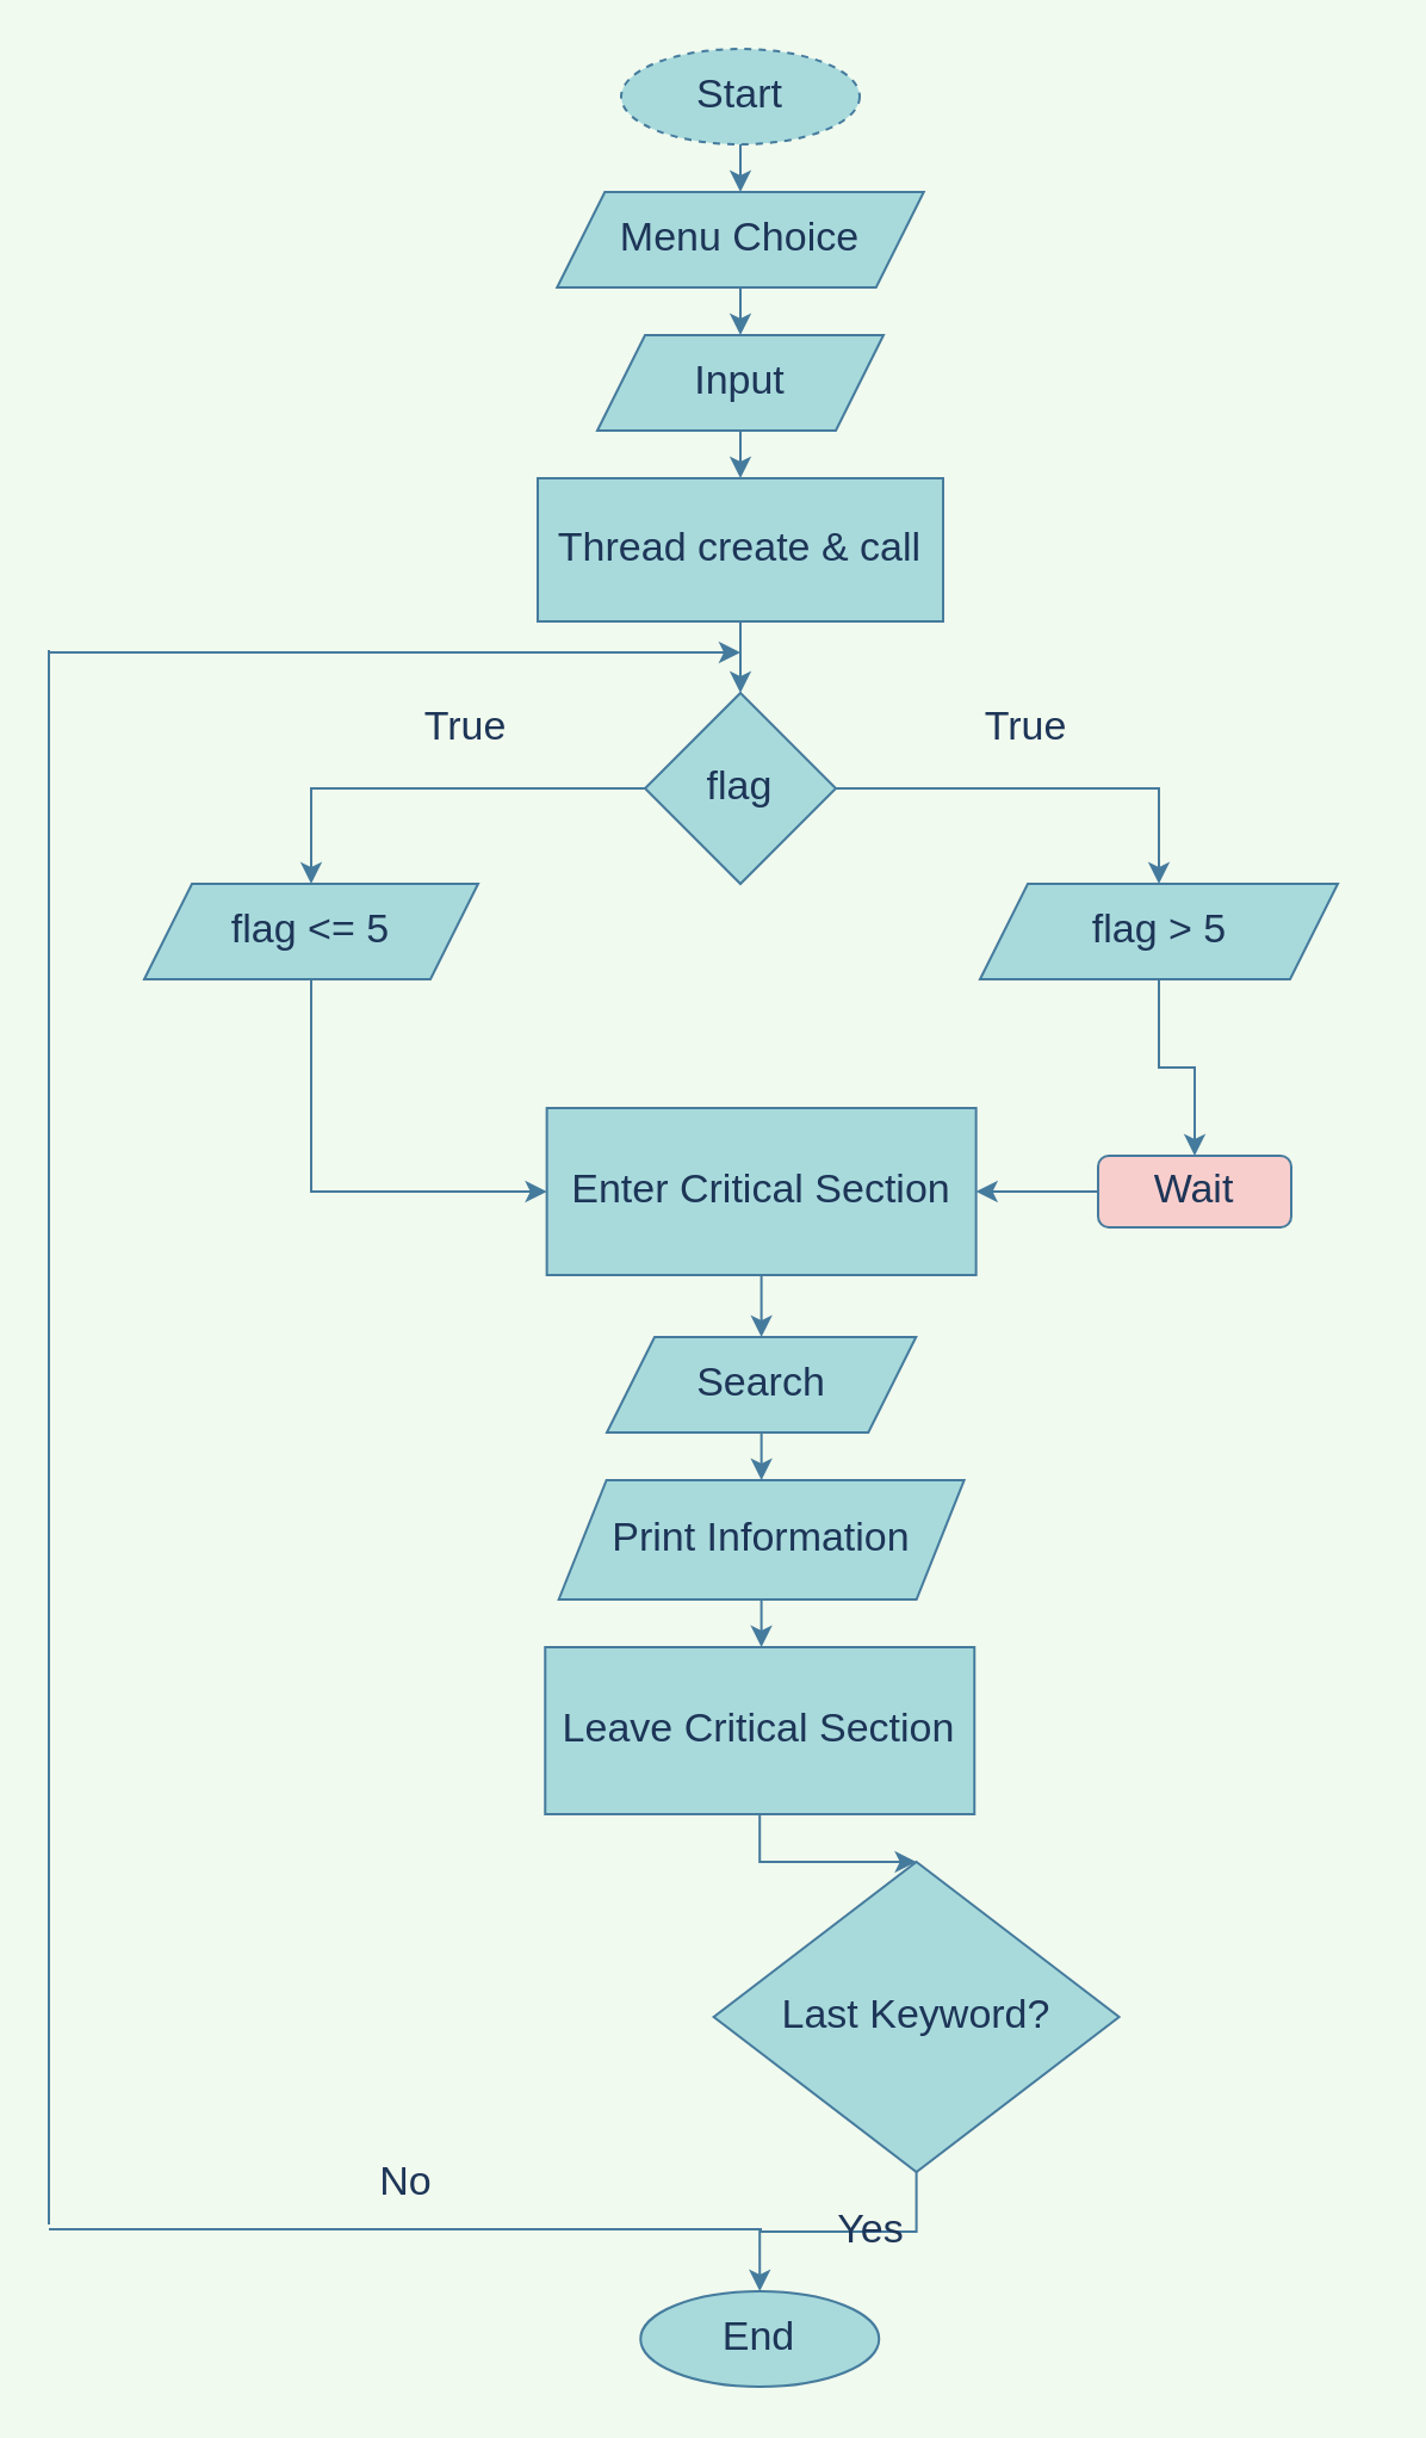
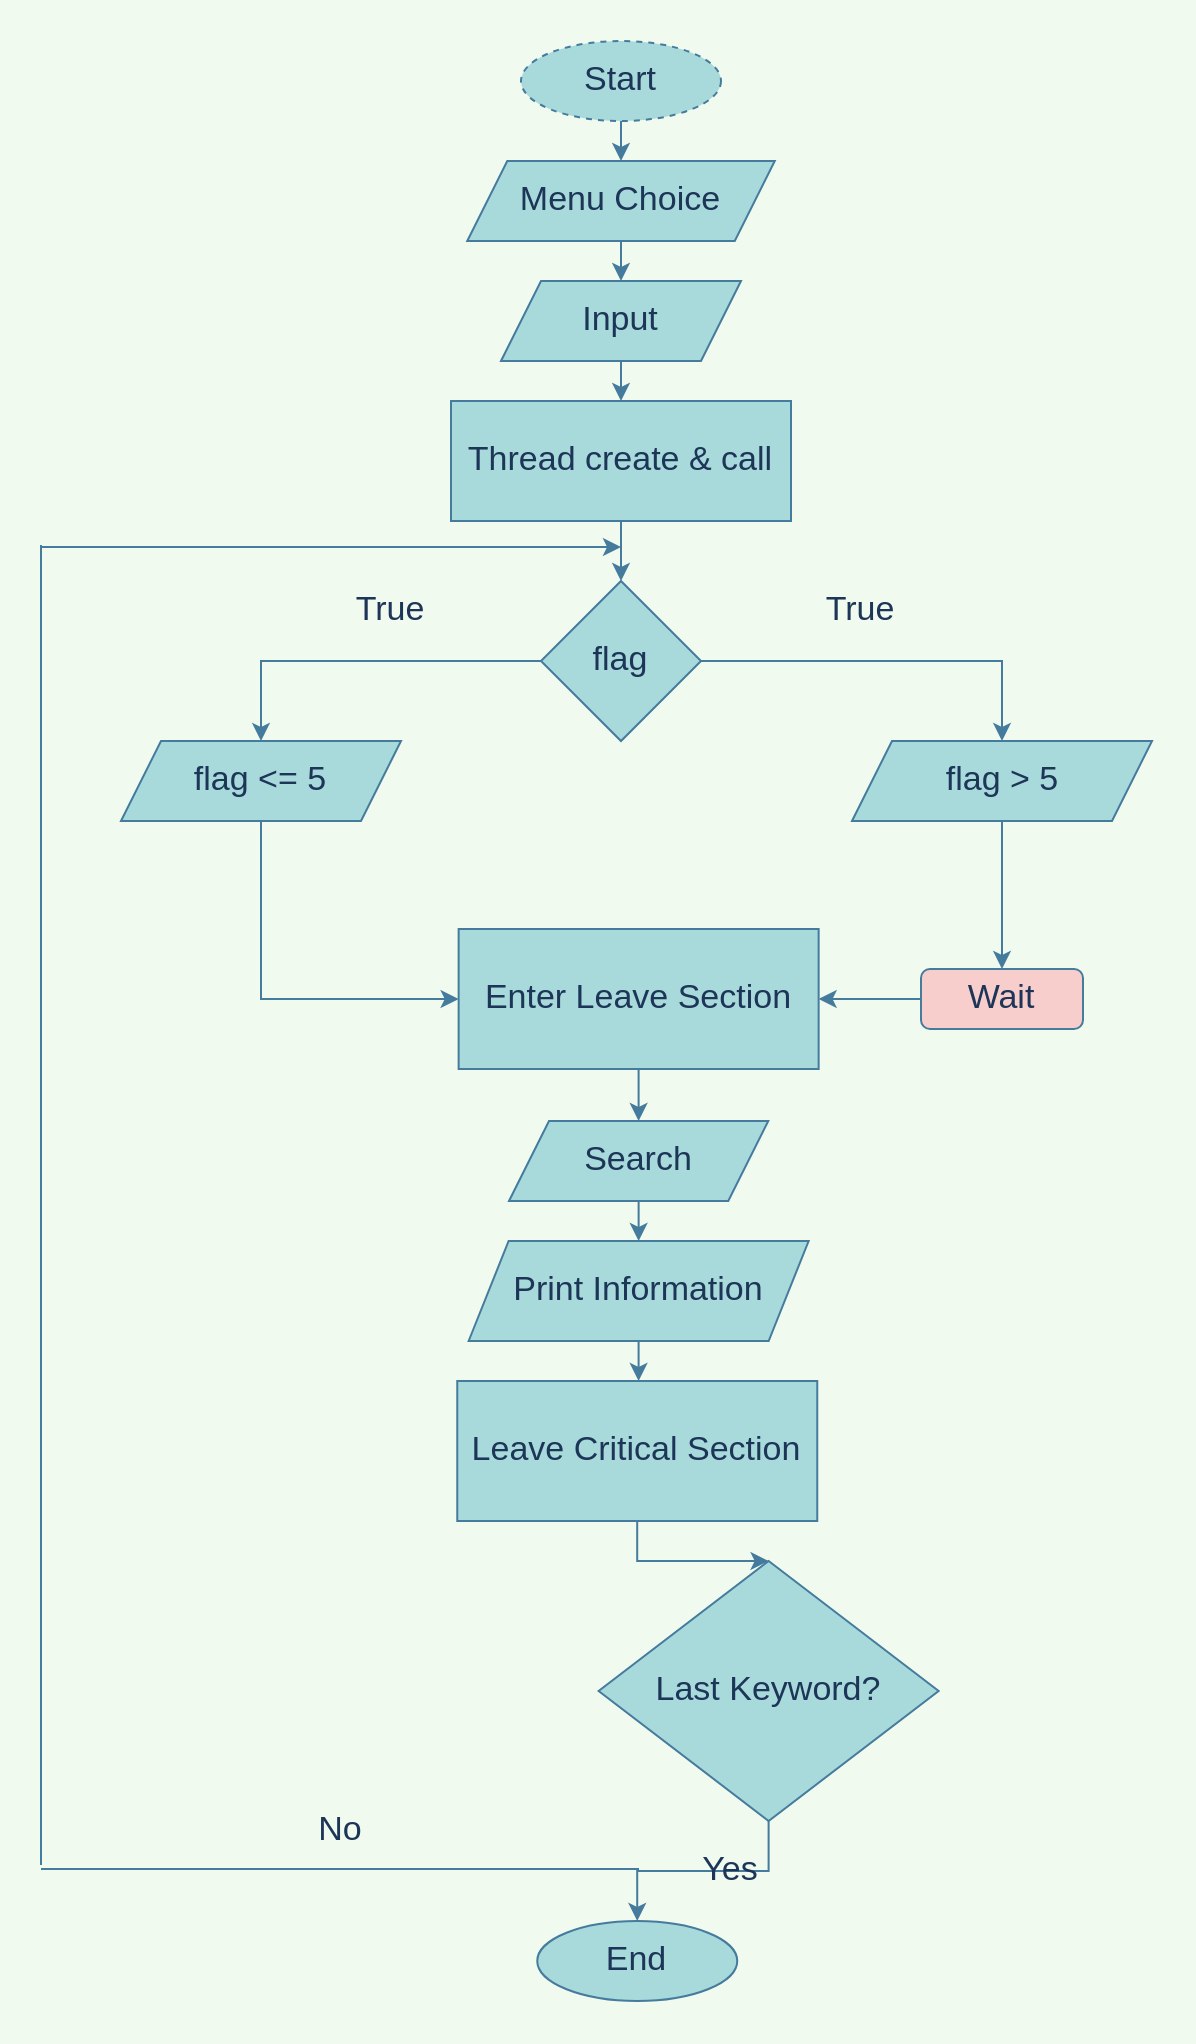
  <mxCell id="0" />
  <mxCell id="1" parent="0" />
  <mxCell id="2" style="edgeStyle=orthogonalEdgeStyle;rounded=0;orthogonalLoop=1;jettySize=auto;html=1;exitX=0.5;exitY=1;exitDx=0;exitDy=0;entryX=0.5;entryY=0;entryDx=0;entryDy=0;labelBackgroundColor=#F1FAEE;strokeColor=#457B9D;fontColor=#1D3557;fontSize=17;labelBorderColor=none;" parent="1" source="3" target="5" edge="1"><mxGeometry relative="1" as="geometry" /></mxCell>
  <mxCell id="3" value="&lt;font style=&quot;font-size: 17px;&quot;&gt;Start&lt;/font&gt;" style="ellipse;whiteSpace=wrap;html=1;fillColor=#A8DADC;strokeColor=#457B9D;fontColor=#1D3557;fontSize=17;labelBorderColor=none;dashed=1;" parent="1" vertex="1"><mxGeometry x="260" y="20" width="100" height="40" as="geometry" /></mxCell>
  <mxCell id="4" style="edgeStyle=orthogonalEdgeStyle;rounded=0;orthogonalLoop=1;jettySize=auto;html=1;exitX=0.5;exitY=1;exitDx=0;exitDy=0;entryX=0.5;entryY=0;entryDx=0;entryDy=0;fontSize=17;labelBackgroundColor=#F1FAEE;strokeColor=#457B9D;fontColor=#1D3557;labelBorderColor=none;" edge="1" parent="1" source="5" target="20"><mxGeometry relative="1" as="geometry" /></mxCell>
  <mxCell id="5" value="&lt;font style=&quot;font-size: 17px;&quot;&gt;Menu Choice&lt;/font&gt;" style="shape=parallelogram;perimeter=parallelogramPerimeter;whiteSpace=wrap;html=1;fixedSize=1;fillColor=#A8DADC;strokeColor=#457B9D;fontColor=#1D3557;fontSize=17;labelBorderColor=none;" parent="1" vertex="1"><mxGeometry x="233.13" y="80" width="153.75" height="40" as="geometry" /></mxCell>
  <mxCell id="6" style="edgeStyle=orthogonalEdgeStyle;rounded=0;orthogonalLoop=1;jettySize=auto;html=1;exitX=0.5;exitY=1;exitDx=0;exitDy=0;entryX=0.5;entryY=0;entryDx=0;entryDy=0;labelBackgroundColor=#F1FAEE;strokeColor=#457B9D;fontColor=#1D3557;fontSize=17;labelBorderColor=none;" parent="1" source="7" target="9" edge="1"><mxGeometry relative="1" as="geometry" /></mxCell>
- <mxCell id="7" value="&lt;font style=&quot;font-size: 17px;&quot;&gt;flag &amp;gt; 5&lt;/font&gt;" style="shape=parallelogram;perimeter=parallelogramPerimeter;whiteSpace=wrap;html=1;fixedSize=1;fillColor=#A8DADC;strokeColor=#457B9D;fontColor=#1D3557;fontSize=17;labelBorderColor=none;" parent="1" vertex="1"><mxGeometry x="410.5" y="370" width="150" height="40" as="geometry" /></mxCell>
+ <mxCell id="7" value="&lt;font style=&quot;font-size: 17px;&quot;&gt;flag &amp;gt; 5&lt;/font&gt;" style="shape=parallelogram;perimeter=parallelogramPerimeter;whiteSpace=wrap;html=1;fixedSize=1;fillColor=#A8DADC;strokeColor=#457B9D;fontColor=#1D3557;fontSize=17;labelBorderColor=none;" parent="1" vertex="1"><mxGeometry x="425.5" y="370" width="150" height="40" as="geometry" /></mxCell>
  <mxCell id="8" value="" style="edgeStyle=orthogonalEdgeStyle;rounded=0;orthogonalLoop=1;jettySize=auto;html=1;fontSize=17;labelBackgroundColor=#F1FAEE;strokeColor=#457B9D;fontColor=#1D3557;labelBorderColor=none;" edge="1" parent="1" source="9" target="27"><mxGeometry relative="1" as="geometry" /></mxCell>
  <mxCell id="9" value="&lt;font style=&quot;font-size: 17px;&quot;&gt;Wait&lt;/font&gt;" style="rounded=1;whiteSpace=wrap;html=1;fontSize=17;glass=0;strokeWidth=1;shadow=0;fillColor=#f8cecc;strokeColor=#457B9D;fontColor=#1D3557;labelBorderColor=none;" parent="1" vertex="1"><mxGeometry x="460" y="484" width="81" height="30" as="geometry" /></mxCell>
  <mxCell id="10" style="edgeStyle=orthogonalEdgeStyle;rounded=0;orthogonalLoop=1;jettySize=auto;html=1;exitX=0.5;exitY=1;exitDx=0;exitDy=0;entryX=0.5;entryY=0;entryDx=0;entryDy=0;fontSize=17;labelBackgroundColor=#F1FAEE;strokeColor=#457B9D;fontColor=#1D3557;labelBorderColor=none;" edge="1" parent="1" source="11" target="14"><mxGeometry relative="1" as="geometry" /></mxCell>
  <mxCell id="11" value="&lt;font style=&quot;font-size: 17px;&quot;&gt;Search&lt;/font&gt;" style="shape=parallelogram;perimeter=parallelogramPerimeter;whiteSpace=wrap;html=1;fixedSize=1;fillColor=#A8DADC;strokeColor=#457B9D;fontColor=#1D3557;fontSize=17;labelBorderColor=none;" parent="1" vertex="1"><mxGeometry x="254" y="560" width="129.63" height="40" as="geometry" /></mxCell>
  <mxCell id="12" value="&lt;font style=&quot;font-size: 17px;&quot;&gt;End&lt;/font&gt;" style="ellipse;whiteSpace=wrap;html=1;fillColor=#A8DADC;strokeColor=#457B9D;fontColor=#1D3557;fontSize=17;labelBorderColor=none;" parent="1" vertex="1"><mxGeometry x="268.13" y="960" width="100" height="40" as="geometry" /></mxCell>
  <mxCell id="13" value="" style="edgeStyle=orthogonalEdgeStyle;rounded=0;orthogonalLoop=1;jettySize=auto;html=1;fontSize=17;labelBackgroundColor=#F1FAEE;strokeColor=#457B9D;fontColor=#1D3557;labelBorderColor=none;" edge="1" parent="1" source="14" target="25"><mxGeometry relative="1" as="geometry" /></mxCell>
  <mxCell id="14" value="&lt;font style=&quot;font-size: 17px;&quot;&gt;Print Information&lt;/font&gt;" style="shape=parallelogram;perimeter=parallelogramPerimeter;whiteSpace=wrap;html=1;fixedSize=1;fontSize=17;fillColor=#A8DADC;strokeColor=#457B9D;fontColor=#1D3557;labelBorderColor=none;" vertex="1" parent="1"><mxGeometry x="233.82" y="620" width="170" height="50" as="geometry" /></mxCell>
  <mxCell id="15" style="edgeStyle=orthogonalEdgeStyle;rounded=0;orthogonalLoop=1;jettySize=auto;html=1;fontSize=17;entryX=0;entryY=0.5;entryDx=0;entryDy=0;exitX=0.5;exitY=1;exitDx=0;exitDy=0;labelBackgroundColor=#F1FAEE;strokeColor=#457B9D;fontColor=#1D3557;labelBorderColor=none;" edge="1" parent="1" source="16" target="27"><mxGeometry relative="1" as="geometry"><mxPoint x="190" y="590" as="targetPoint" /></mxGeometry></mxCell>
  <mxCell id="16" value="&lt;font style=&quot;font-size: 17px;&quot;&gt;flag &amp;lt;= 5&lt;/font&gt;" style="shape=parallelogram;perimeter=parallelogramPerimeter;whiteSpace=wrap;html=1;fixedSize=1;fillColor=#A8DADC;strokeColor=#457B9D;fontColor=#1D3557;fontSize=17;labelBorderColor=none;" parent="1" vertex="1"><mxGeometry x="60" y="370" width="140" height="40" as="geometry" /></mxCell>
  <mxCell id="17" value="" style="edgeStyle=orthogonalEdgeStyle;rounded=0;orthogonalLoop=1;jettySize=auto;html=1;fontSize=17;labelBackgroundColor=#F1FAEE;strokeColor=#457B9D;fontColor=#1D3557;labelBorderColor=none;" edge="1" parent="1" source="18" target="23"><mxGeometry relative="1" as="geometry" /></mxCell>
  <mxCell id="18" value="Thread create &amp;amp; call" style="rounded=0;whiteSpace=wrap;html=1;fontSize=17;fillColor=#A8DADC;strokeColor=#457B9D;fontColor=#1D3557;labelBorderColor=none;" vertex="1" parent="1"><mxGeometry x="225" y="200" width="170" height="60" as="geometry" /></mxCell>
  <mxCell id="19" value="" style="edgeStyle=orthogonalEdgeStyle;rounded=0;orthogonalLoop=1;jettySize=auto;html=1;fontSize=17;labelBackgroundColor=#F1FAEE;strokeColor=#457B9D;fontColor=#1D3557;labelBorderColor=none;" edge="1" parent="1" source="20" target="18"><mxGeometry relative="1" as="geometry"><Array as="points"><mxPoint x="313" y="210" /><mxPoint x="320" y="210" /></Array></mxGeometry></mxCell>
  <mxCell id="20" value="Input" style="shape=parallelogram;perimeter=parallelogramPerimeter;whiteSpace=wrap;html=1;fixedSize=1;fontSize=17;fillColor=#A8DADC;strokeColor=#457B9D;fontColor=#1D3557;labelBorderColor=none;" vertex="1" parent="1"><mxGeometry x="250" y="140" width="120" height="40" as="geometry" /></mxCell>
  <mxCell id="21" style="edgeStyle=orthogonalEdgeStyle;rounded=0;orthogonalLoop=1;jettySize=auto;html=1;exitX=0;exitY=0.5;exitDx=0;exitDy=0;entryX=0.5;entryY=0;entryDx=0;entryDy=0;fontSize=17;labelBackgroundColor=#F1FAEE;strokeColor=#457B9D;fontColor=#1D3557;labelBorderColor=none;" edge="1" parent="1" source="23" target="16"><mxGeometry relative="1" as="geometry" /></mxCell>
  <mxCell id="22" style="edgeStyle=orthogonalEdgeStyle;rounded=0;orthogonalLoop=1;jettySize=auto;html=1;entryX=0.5;entryY=0;entryDx=0;entryDy=0;fontSize=17;labelBackgroundColor=#F1FAEE;strokeColor=#457B9D;fontColor=#1D3557;labelBorderColor=none;" edge="1" parent="1" source="23" target="7"><mxGeometry relative="1" as="geometry" /></mxCell>
  <mxCell id="23" value="flag" style="rhombus;whiteSpace=wrap;html=1;fontSize=17;fillColor=#A8DADC;strokeColor=#457B9D;fontColor=#1D3557;labelBorderColor=none;" vertex="1" parent="1"><mxGeometry x="270" y="290" width="80" height="80" as="geometry" /></mxCell>
  <mxCell id="24" value="" style="edgeStyle=orthogonalEdgeStyle;rounded=0;orthogonalLoop=1;jettySize=auto;html=1;fontSize=17;labelBackgroundColor=#F1FAEE;strokeColor=#457B9D;fontColor=#1D3557;labelBorderColor=none;" edge="1" parent="1" source="25" target="34"><mxGeometry relative="1" as="geometry" /></mxCell>
  <mxCell id="25" value="Leave Critical Section" style="rounded=0;whiteSpace=wrap;html=1;fontSize=17;fillColor=#A8DADC;strokeColor=#457B9D;fontColor=#1D3557;labelBorderColor=none;" vertex="1" parent="1"><mxGeometry x="228.13" y="690" width="180" height="70" as="geometry" /></mxCell>
  <mxCell id="26" style="edgeStyle=orthogonalEdgeStyle;rounded=0;orthogonalLoop=1;jettySize=auto;html=1;entryX=0.5;entryY=0;entryDx=0;entryDy=0;fontSize=17;labelBackgroundColor=#F1FAEE;strokeColor=#457B9D;fontColor=#1D3557;labelBorderColor=none;" edge="1" parent="1" source="27" target="11"><mxGeometry relative="1" as="geometry" /></mxCell>
- <mxCell id="27" value="Enter Critical Section" style="rounded=0;whiteSpace=wrap;html=1;fontSize=17;fillColor=#A8DADC;strokeColor=#457B9D;fontColor=#1D3557;labelBorderColor=none;" vertex="1" parent="1"><mxGeometry x="228.82" y="464" width="180" height="70" as="geometry" /></mxCell>
+ <mxCell id="27" value="Enter Leave Section" style="rounded=0;whiteSpace=wrap;html=1;fontSize=17;fillColor=#A8DADC;strokeColor=#457B9D;fontColor=#1D3557;labelBorderColor=none;" vertex="1" parent="1"><mxGeometry x="228.82" y="464" width="180" height="70" as="geometry" /></mxCell>
  <mxCell id="28" value="True" style="text;html=1;strokeColor=none;fillColor=none;align=center;verticalAlign=middle;whiteSpace=wrap;rounded=0;fontSize=17;fontColor=#1D3557;labelBorderColor=none;" vertex="1" parent="1"><mxGeometry x="165" y="290" width="60" height="30" as="geometry" /></mxCell>
  <mxCell id="29" value="True" style="text;html=1;strokeColor=none;fillColor=none;align=center;verticalAlign=middle;whiteSpace=wrap;rounded=0;fontSize=17;fontColor=#1D3557;labelBorderColor=none;" vertex="1" parent="1"><mxGeometry x="400" y="290" width="60" height="30" as="geometry" /></mxCell>
  <mxCell id="30" value="" style="endArrow=none;html=1;rounded=0;fontSize=17;labelBackgroundColor=#F1FAEE;strokeColor=#457B9D;fontColor=#1D3557;labelBorderColor=none;" edge="1" parent="1"><mxGeometry width="50" height="50" relative="1" as="geometry"><mxPoint x="20" y="932" as="sourcePoint" /><mxPoint x="20" y="272" as="targetPoint" /></mxGeometry></mxCell>
  <mxCell id="31" value="" style="endArrow=classic;html=1;rounded=0;fontSize=17;labelBackgroundColor=#F1FAEE;strokeColor=#457B9D;fontColor=#1D3557;labelBorderColor=none;" edge="1" parent="1"><mxGeometry width="50" height="50" relative="1" as="geometry"><mxPoint x="20" y="273" as="sourcePoint" /><mxPoint x="310" y="273" as="targetPoint" /></mxGeometry></mxCell>
  <mxCell id="32" value="" style="endArrow=none;html=1;rounded=0;fontSize=17;labelBackgroundColor=#F1FAEE;strokeColor=#457B9D;fontColor=#1D3557;labelBorderColor=none;" edge="1" parent="1"><mxGeometry width="50" height="50" relative="1" as="geometry"><mxPoint x="319" y="934" as="sourcePoint" /><mxPoint x="20" y="934" as="targetPoint" /><Array as="points" /></mxGeometry></mxCell>
  <mxCell id="33" value="" style="edgeStyle=orthogonalEdgeStyle;rounded=0;orthogonalLoop=1;jettySize=auto;html=1;fontSize=17;labelBackgroundColor=#F1FAEE;strokeColor=#457B9D;fontColor=#1D3557;labelBorderColor=none;" edge="1" parent="1" source="34" target="12"><mxGeometry relative="1" as="geometry" /></mxCell>
  <mxCell id="34" value="Last Keyword?" style="rhombus;whiteSpace=wrap;html=1;fontSize=17;fillColor=#A8DADC;strokeColor=#457B9D;fontColor=#1D3557;labelBorderColor=none;" vertex="1" parent="1"><mxGeometry x="298.82" y="780" width="170" height="130" as="geometry" /></mxCell>
  <mxCell id="35" value="Yes" style="text;html=1;strokeColor=none;fillColor=none;align=center;verticalAlign=middle;whiteSpace=wrap;rounded=0;fontSize=17;fontColor=#1D3557;labelBorderColor=none;" vertex="1" parent="1"><mxGeometry x="335" y="920" width="60" height="30" as="geometry" /></mxCell>
  <mxCell id="36" value="No" style="text;html=1;strokeColor=none;fillColor=none;align=center;verticalAlign=middle;whiteSpace=wrap;rounded=0;fontSize=17;fontColor=#1D3557;labelBorderColor=none;" vertex="1" parent="1"><mxGeometry x="140" y="900" width="60" height="30" as="geometry" /></mxCell>
